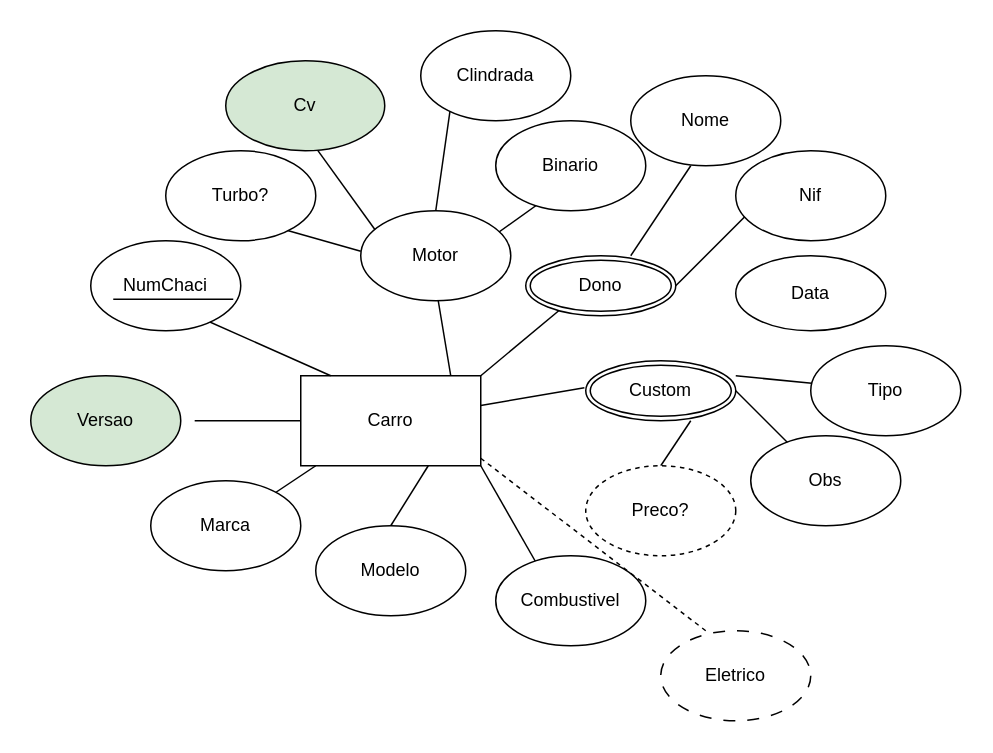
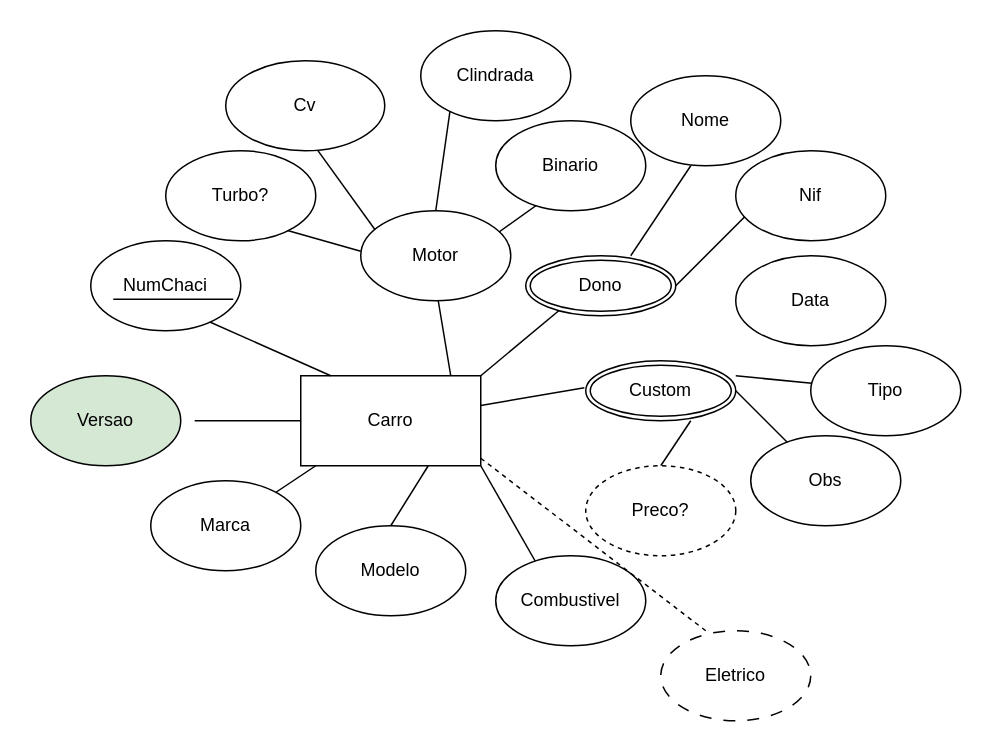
  <mxCell id="0" />
  <mxCell id="1" parent="0" />
  <mxCell id="2" value="Carro" style="rounded=0;whiteSpace=wrap;html=1;" parent="1" vertex="1"><mxGeometry x="200" y="250" width="120" height="60" as="geometry" /></mxCell>
  <mxCell id="3" value="" style="endArrow=none;html=1;rounded=0;" parent="1" edge="1"><mxGeometry width="50" height="50" relative="1" as="geometry"><mxPoint x="220" y="250" as="sourcePoint" /><mxPoint x="130" y="210" as="targetPoint" /><Array as="points" /></mxGeometry></mxCell>
  <mxCell id="4" value="NumChaci" style="ellipse;whiteSpace=wrap;html=1;" parent="1" vertex="1"><mxGeometry x="60" y="160" width="100" height="60" as="geometry" /></mxCell>
  <mxCell id="5" value="" style="endArrow=none;html=1;rounded=0;" parent="1" edge="1"><mxGeometry width="50" height="50" relative="1" as="geometry"><mxPoint x="75" y="199" as="sourcePoint" /><mxPoint x="155" y="199" as="targetPoint" /></mxGeometry></mxCell>
  <mxCell id="6" value="" style="endArrow=none;html=1;rounded=0;" parent="1" edge="1"><mxGeometry width="50" height="50" relative="1" as="geometry"><mxPoint x="300" y="250" as="sourcePoint" /><mxPoint x="290" y="190" as="targetPoint" /></mxGeometry></mxCell>
  <mxCell id="7" value="" style="endArrow=none;html=1;rounded=0;" parent="1" edge="1"><mxGeometry width="50" height="50" relative="1" as="geometry"><mxPoint x="290" y="140" as="sourcePoint" /><mxPoint x="300" y="70" as="targetPoint" /></mxGeometry></mxCell>
  <mxCell id="8" value="" style="endArrow=none;html=1;rounded=0;" parent="1" edge="1"><mxGeometry width="50" height="50" relative="1" as="geometry"><mxPoint x="254.841" y="159.998" as="sourcePoint" /><mxPoint x="210" y="97.91" as="targetPoint" /></mxGeometry></mxCell>
- <mxCell id="9" value="Cv" style="ellipse;whiteSpace=wrap;html=1;fillColor=#d5e8d4;" parent="1" vertex="1"><mxGeometry x="150" y="40" width="106" height="60" as="geometry" /></mxCell>
+ <mxCell id="9" value="Cv" style="ellipse;whiteSpace=wrap;html=1;" parent="1" vertex="1"><mxGeometry x="150" y="40" width="106" height="60" as="geometry" /></mxCell>
  <mxCell id="10" value="Clindrada" style="ellipse;whiteSpace=wrap;html=1;" parent="1" vertex="1"><mxGeometry x="280" y="20" width="100" height="60" as="geometry" /></mxCell>
  <mxCell id="11" value="" style="endArrow=none;html=1;rounded=0;" parent="1" edge="1"><mxGeometry width="50" height="50" relative="1" as="geometry"><mxPoint x="310" y="170" as="sourcePoint" /><mxPoint x="380" y="120" as="targetPoint" /></mxGeometry></mxCell>
  <mxCell id="12" value="Binario" style="ellipse;whiteSpace=wrap;html=1;" parent="1" vertex="1"><mxGeometry x="330" y="80" width="100" height="60" as="geometry" /></mxCell>
  <mxCell id="13" value="" style="endArrow=none;html=1;rounded=0;" parent="1" edge="1"><mxGeometry width="50" height="50" relative="1" as="geometry"><mxPoint x="180" y="330" as="sourcePoint" /><mxPoint x="210" y="310" as="targetPoint" /></mxGeometry></mxCell>
  <mxCell id="14" value="Marca" style="ellipse;whiteSpace=wrap;html=1;" parent="1" vertex="1"><mxGeometry x="100" y="320" width="100" height="60" as="geometry" /></mxCell>
  <mxCell id="15" value="" style="endArrow=none;html=1;rounded=0;entryX=-0.009;entryY=0.633;entryDx=0;entryDy=0;entryPerimeter=0;" parent="1" source="2" edge="1"><mxGeometry width="50" height="50" relative="1" as="geometry"><mxPoint x="320" y="330" as="sourcePoint" /><mxPoint x="389.1" y="257.98" as="targetPoint" /></mxGeometry></mxCell>
  <mxCell id="16" value="" style="endArrow=none;html=1;rounded=0;" parent="1" source="41" edge="1"><mxGeometry width="50" height="50" relative="1" as="geometry"><mxPoint x="490" y="250" as="sourcePoint" /><mxPoint x="570.711" y="250" as="targetPoint" /></mxGeometry></mxCell>
  <mxCell id="17" value="" style="endArrow=none;html=1;rounded=0;" parent="1" edge="1"><mxGeometry width="50" height="50" relative="1" as="geometry"><mxPoint x="530" y="300" as="sourcePoint" /><mxPoint x="490" y="260" as="targetPoint" /></mxGeometry></mxCell>
  <mxCell id="18" value="" style="endArrow=none;html=1;rounded=0;exitX=0.5;exitY=0;exitDx=0;exitDy=0;" parent="1" edge="1" source="20"><mxGeometry width="50" height="50" relative="1" as="geometry"><mxPoint x="430" y="310" as="sourcePoint" /><mxPoint x="460" y="280" as="targetPoint" /></mxGeometry></mxCell>
- <mxCell id="19" value="Data" style="ellipse;whiteSpace=wrap;html=1;" parent="1" vertex="1"><mxGeometry x="490" y="170" width="100" height="50" as="geometry" /></mxCell>
+ <mxCell id="19" value="Data" style="ellipse;whiteSpace=wrap;html=1;" parent="1" vertex="1"><mxGeometry x="490" y="170" width="100" height="60" as="geometry" /></mxCell>
  <mxCell id="20" value="Preco?" style="ellipse;whiteSpace=wrap;html=1;dashed=1;" parent="1" vertex="1"><mxGeometry x="390" y="310" width="100" height="60" as="geometry" /></mxCell>
  <mxCell id="21" value="Obs" style="ellipse;whiteSpace=wrap;html=1;" parent="1" vertex="1"><mxGeometry x="500" y="290" width="100" height="60" as="geometry" /></mxCell>
  <mxCell id="22" value="" style="endArrow=none;html=1;rounded=0;exitX=0.5;exitY=0;exitDx=0;exitDy=0;" parent="1" edge="1" source="23"><mxGeometry width="50" height="50" relative="1" as="geometry"><mxPoint x="300" y="350" as="sourcePoint" /><mxPoint x="285" y="310" as="targetPoint" /></mxGeometry></mxCell>
  <mxCell id="23" value="Modelo" style="ellipse;whiteSpace=wrap;html=1;" vertex="1" parent="1"><mxGeometry x="210" y="350" width="100" height="60" as="geometry" /></mxCell>
  <mxCell id="24" value="Motor" style="ellipse;whiteSpace=wrap;html=1;" vertex="1" parent="1"><mxGeometry x="240" y="140" width="100" height="60" as="geometry" /></mxCell>
  <mxCell id="25" value="Versao" style="ellipse;whiteSpace=wrap;html=1;fillColor=#d5e8d4;" vertex="1" parent="1"><mxGeometry x="20" y="250" width="100" height="60" as="geometry" /></mxCell>
  <mxCell id="26" value="" style="endArrow=none;html=1;rounded=0;" edge="1" parent="1" source="2"><mxGeometry width="50" height="50" relative="1" as="geometry"><mxPoint x="129.289" y="330" as="sourcePoint" /><mxPoint x="129.289" y="280" as="targetPoint" /></mxGeometry></mxCell>
  <mxCell id="27" value="" style="endArrow=none;html=1;rounded=0;entryX=1;entryY=1;entryDx=0;entryDy=0;" edge="1" parent="1" target="2"><mxGeometry width="50" height="50" relative="1" as="geometry"><mxPoint x="360" y="380" as="sourcePoint" /><mxPoint x="360" y="320" as="targetPoint" /></mxGeometry></mxCell>
  <mxCell id="28" value="Combustivel" style="ellipse;whiteSpace=wrap;html=1;" vertex="1" parent="1"><mxGeometry x="330" y="370" width="100" height="60" as="geometry" /></mxCell>
  <mxCell id="29" value="" style="endArrow=none;dashed=1;html=1;rounded=0;" edge="1" parent="1"><mxGeometry width="50" height="50" relative="1" as="geometry"><mxPoint x="320" y="305" as="sourcePoint" /><mxPoint x="470" y="420" as="targetPoint" /></mxGeometry></mxCell>
  <mxCell id="30" value="Eletrico" style="ellipse;whiteSpace=wrap;html=1;dashed=1;dashPattern=8 8;" vertex="1" parent="1"><mxGeometry x="440" y="420" width="100" height="60" as="geometry" /></mxCell>
  <mxCell id="31" value="" style="endArrow=none;html=1;rounded=0;exitX=1;exitY=0.617;exitDx=0;exitDy=0;exitPerimeter=0;" edge="1" parent="1"><mxGeometry width="50" height="50" relative="1" as="geometry"><mxPoint x="240" y="167.02" as="sourcePoint" /><mxPoint x="180" y="150" as="targetPoint" /></mxGeometry></mxCell>
  <mxCell id="32" value="Turbo?" style="ellipse;whiteSpace=wrap;html=1;" vertex="1" parent="1"><mxGeometry x="110" y="100" width="100" height="60" as="geometry" /></mxCell>
  <mxCell id="33" value="" style="endArrow=none;html=1;rounded=0;" edge="1" parent="1"><mxGeometry width="50" height="50" relative="1" as="geometry"><mxPoint x="320" y="250" as="sourcePoint" /><mxPoint x="380" y="200" as="targetPoint" /></mxGeometry></mxCell>
  <mxCell id="34" value="Dono" style="ellipse;shape=doubleEllipse;margin=3;whiteSpace=wrap;html=1;align=center;" vertex="1" parent="1"><mxGeometry x="350" y="170" width="100" height="40" as="geometry" /></mxCell>
  <mxCell id="35" value="" style="endArrow=none;html=1;rounded=0;" edge="1" parent="1"><mxGeometry width="50" height="50" relative="1" as="geometry"><mxPoint x="420" y="170" as="sourcePoint" /><mxPoint x="460" y="110" as="targetPoint" /></mxGeometry></mxCell>
  <mxCell id="36" value="" style="endArrow=none;html=1;rounded=0;" edge="1" parent="1"><mxGeometry width="50" height="50" relative="1" as="geometry"><mxPoint x="450" y="190" as="sourcePoint" /><mxPoint x="500" y="140" as="targetPoint" /></mxGeometry></mxCell>
  <mxCell id="37" value="Nome" style="ellipse;whiteSpace=wrap;html=1;" vertex="1" parent="1"><mxGeometry x="420" y="50" width="100" height="60" as="geometry" /></mxCell>
  <mxCell id="38" value="Nif" style="ellipse;whiteSpace=wrap;html=1;" vertex="1" parent="1"><mxGeometry x="490" y="100" width="100" height="60" as="geometry" /></mxCell>
  <mxCell id="39" value="Custom" style="ellipse;shape=doubleEllipse;margin=3;whiteSpace=wrap;html=1;align=center;" vertex="1" parent="1"><mxGeometry x="390" y="240" width="100" height="40" as="geometry" /></mxCell>
  <mxCell id="40" value="" style="endArrow=none;html=1;rounded=0;" edge="1" parent="1" target="41"><mxGeometry width="50" height="50" relative="1" as="geometry"><mxPoint x="490" y="250" as="sourcePoint" /><mxPoint x="570.711" y="250" as="targetPoint" /></mxGeometry></mxCell>
  <mxCell id="41" value="Tipo" style="ellipse;whiteSpace=wrap;html=1;" parent="1" vertex="1"><mxGeometry x="540" y="230" width="100" height="60" as="geometry" /></mxCell>
